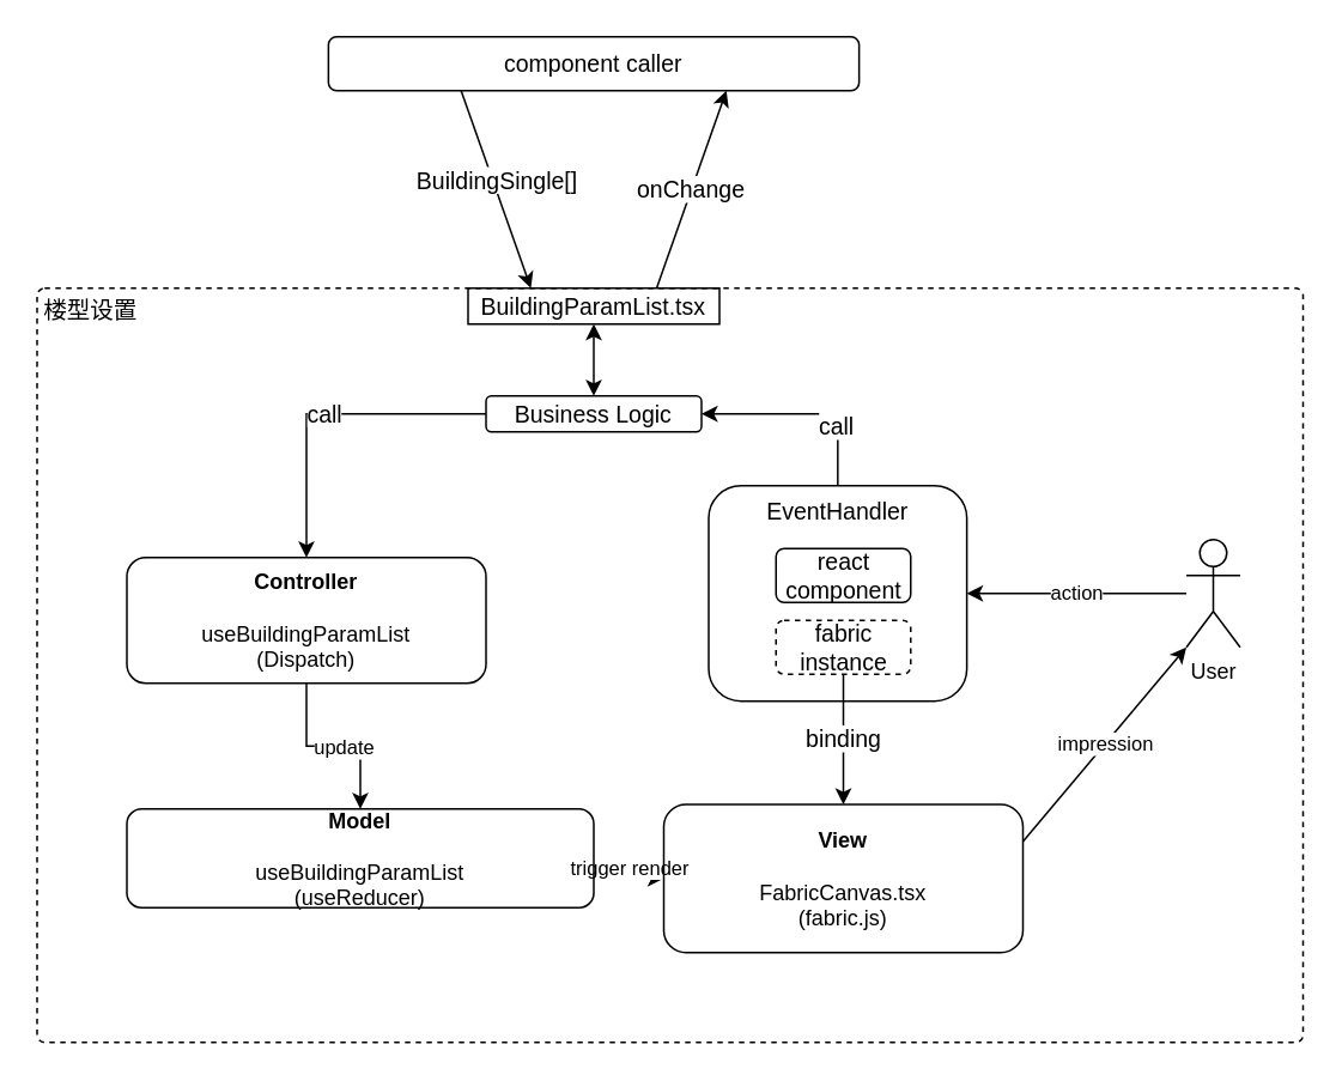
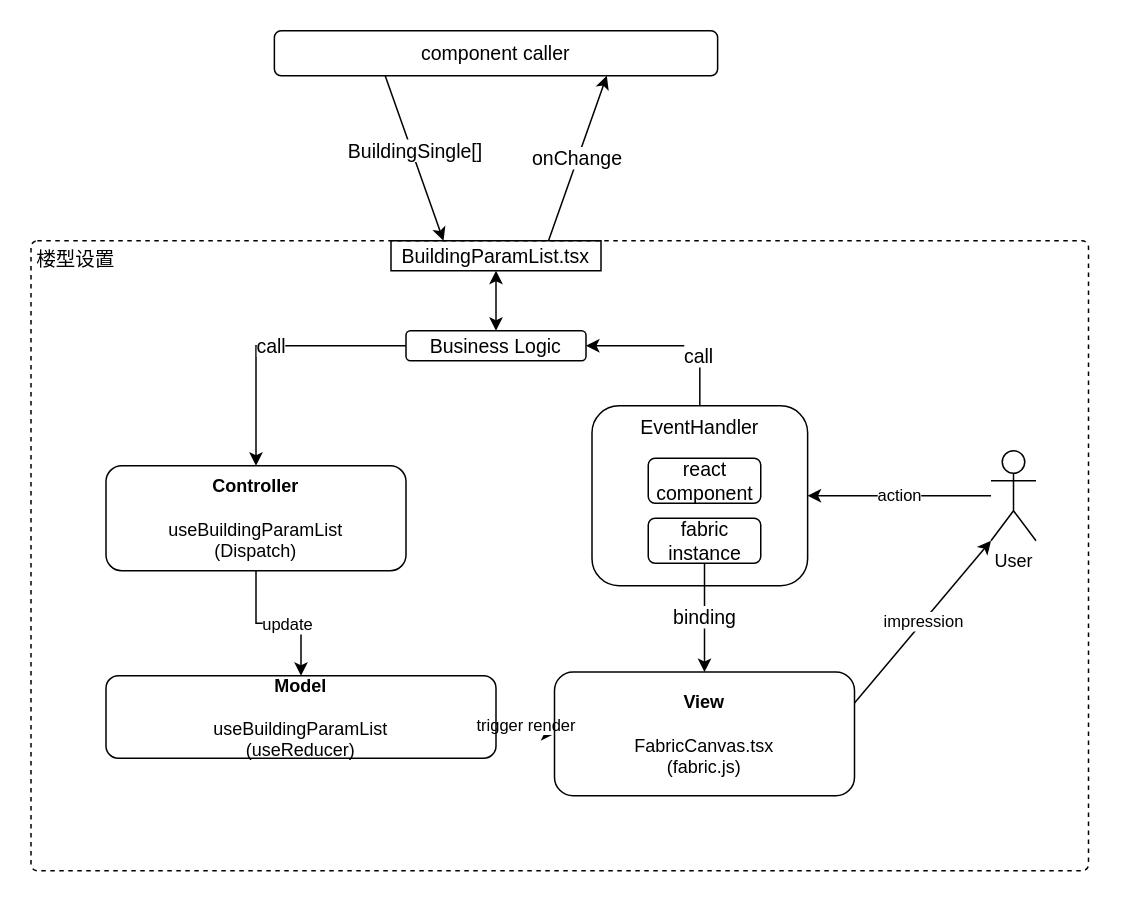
  <mxCell id="0" />
  <mxCell id="1" parent="0" />
  <mxCell id="2" value="楼型设置" style="rounded=1;whiteSpace=wrap;html=1;labelBorderColor=none;fontSize=13;fillColor=none;dashed=1;align=left;verticalAlign=top;arcSize=1;spacing=0;spacingLeft=4;" vertex="1" parent="1"><mxGeometry x="20" y="160" width="705" height="420" as="geometry" /></mxCell>
  <mxCell id="3" style="edgeStyle=orthogonalEdgeStyle;rounded=0;orthogonalLoop=1;jettySize=auto;html=1;exitX=0.5;exitY=1;exitDx=0;exitDy=0;entryX=0.5;entryY=0;entryDx=0;entryDy=0;" edge="1" parent="1" source="5" target="8"><mxGeometry relative="1" as="geometry" /></mxCell>
  <mxCell id="4" value="update" style="edgeLabel;html=1;align=center;verticalAlign=middle;resizable=0;points=[];" vertex="1" connectable="0" parent="3"><mxGeometry x="0.094" relative="1" as="geometry"><mxPoint as="offset" /></mxGeometry></mxCell>
  <mxCell id="5" value="&lt;b&gt;Controller&lt;/b&gt;&lt;br&gt;&lt;br&gt;useBuildingParamList&lt;br&gt;(Dispatch)" style="rounded=1;whiteSpace=wrap;html=1;fillColor=none;" vertex="1" parent="1"><mxGeometry x="70" y="310" width="200" height="70" as="geometry" /></mxCell>
  <mxCell id="6" value="User" style="shape=umlActor;verticalLabelPosition=bottom;verticalAlign=top;html=1;outlineConnect=0;fillColor=none;" vertex="1" parent="1"><mxGeometry x="660" y="300" width="30" height="60" as="geometry" /></mxCell>
  <mxCell id="7" value="trigger render" style="edgeStyle=orthogonalEdgeStyle;rounded=0;orthogonalLoop=1;jettySize=auto;html=1;exitX=1;exitY=0.5;exitDx=0;exitDy=0;entryX=0;entryY=0.5;entryDx=0;entryDy=0;" edge="1" parent="1" source="8" target="12"><mxGeometry relative="1" as="geometry" /></mxCell>
  <mxCell id="8" value="&lt;b&gt;Model&lt;br&gt;&lt;br&gt;&lt;/b&gt;useBuildingParamList&lt;br&gt;(useReducer)" style="rounded=1;whiteSpace=wrap;html=1;fillColor=none;" vertex="1" parent="1"><mxGeometry x="70" y="450" width="260" height="55" as="geometry" /></mxCell>
  <mxCell id="9" value="impression" style="endArrow=classic;html=1;rounded=0;exitX=1;exitY=0.25;exitDx=0;exitDy=0;entryX=0;entryY=1;entryDx=0;entryDy=0;entryPerimeter=0;" edge="1" parent="1" source="12" target="6"><mxGeometry width="50" height="50" relative="1" as="geometry"><mxPoint x="310" y="380" as="sourcePoint" /><mxPoint x="360" y="330" as="targetPoint" /></mxGeometry></mxCell>
  <mxCell id="10" value="action" style="endArrow=classic;html=1;rounded=0;entryX=1;entryY=0.5;entryDx=0;entryDy=0;" edge="1" parent="1" source="6" target="16"><mxGeometry width="50" height="50" relative="1" as="geometry"><mxPoint x="310" y="380" as="sourcePoint" /><mxPoint x="540" y="438.167" as="targetPoint" /></mxGeometry></mxCell>
  <mxCell id="11" value="" style="group" vertex="1" connectable="0" parent="1"><mxGeometry x="369" y="420" width="200" height="110" as="geometry" /></mxCell>
  <mxCell id="12" value="&lt;b&gt;View&lt;br&gt;&lt;/b&gt;&lt;br&gt;FabricCanvas.tsx&lt;br&gt;(fabric.js)" style="rounded=1;whiteSpace=wrap;html=1;fillColor=none;" vertex="1" parent="11"><mxGeometry y="27.5" width="200" height="82.5" as="geometry" /></mxCell>
  <mxCell id="13" value="call" style="edgeStyle=orthogonalEdgeStyle;rounded=0;orthogonalLoop=1;jettySize=auto;html=1;exitX=0;exitY=0.5;exitDx=0;exitDy=0;entryX=0.5;entryY=0;entryDx=0;entryDy=0;labelBackgroundColor=default;labelBorderColor=none;fontSize=13;" edge="1" parent="1" source="14" target="5"><mxGeometry relative="1" as="geometry" /></mxCell>
  <mxCell id="14" value="Business Logic" style="rounded=1;whiteSpace=wrap;html=1;fontSize=13;fillColor=none;" vertex="1" parent="1"><mxGeometry x="270" y="220" width="120" height="20" as="geometry" /></mxCell>
  <mxCell id="15" value="" style="group" vertex="1" connectable="0" parent="1"><mxGeometry x="394" y="270" width="150" height="140" as="geometry" /></mxCell>
  <mxCell id="16" value="EventHandler" style="rounded=1;whiteSpace=wrap;html=1;fontSize=13;fillColor=none;labelBorderColor=none;verticalAlign=top;align=center;" vertex="1" parent="15"><mxGeometry width="143.75" height="120" as="geometry" /></mxCell>
  <mxCell id="17" value="" style="group" vertex="1" connectable="0" parent="15"><mxGeometry x="37.5" y="35" width="75" height="70" as="geometry" /></mxCell>
- <mxCell id="18" value="fabric instance" style="rounded=1;whiteSpace=wrap;html=1;labelBorderColor=none;fontSize=13;fillColor=none;dashed=1;" vertex="1" parent="17"><mxGeometry y="40" width="75" height="30" as="geometry" /></mxCell>
+ <mxCell id="18" value="fabric instance" style="rounded=1;whiteSpace=wrap;html=1;labelBorderColor=none;fontSize=13;fillColor=none;" vertex="1" parent="17"><mxGeometry y="40" width="75" height="30" as="geometry" /></mxCell>
  <mxCell id="19" value="react component" style="rounded=1;whiteSpace=wrap;html=1;labelBorderColor=none;fontSize=13;fillColor=none;" vertex="1" parent="17"><mxGeometry width="75" height="30" as="geometry" /></mxCell>
  <mxCell id="20" value="binding" style="edgeStyle=orthogonalEdgeStyle;rounded=0;orthogonalLoop=1;jettySize=auto;html=1;exitX=0.5;exitY=1;exitDx=0;exitDy=0;entryX=0.5;entryY=0;entryDx=0;entryDy=0;labelBackgroundColor=default;labelBorderColor=none;fontSize=13;" edge="1" parent="1" source="18" target="12"><mxGeometry relative="1" as="geometry" /></mxCell>
  <mxCell id="21" style="edgeStyle=orthogonalEdgeStyle;rounded=0;orthogonalLoop=1;jettySize=auto;html=1;exitX=0.5;exitY=0;exitDx=0;exitDy=0;labelBackgroundColor=default;labelBorderColor=none;fontSize=13;entryX=1;entryY=0.5;entryDx=0;entryDy=0;" edge="1" parent="1" source="16" target="14"><mxGeometry relative="1" as="geometry" /></mxCell>
  <mxCell id="22" value="call" style="edgeLabel;html=1;align=center;verticalAlign=middle;resizable=0;points=[];fontSize=13;" vertex="1" connectable="0" parent="21"><mxGeometry x="-0.427" y="1" relative="1" as="geometry"><mxPoint as="offset" /></mxGeometry></mxCell>
  <mxCell id="23" value="component caller" style="rounded=1;whiteSpace=wrap;html=1;labelBorderColor=none;fontSize=13;fillColor=none;" vertex="1" parent="1"><mxGeometry x="182.25" y="20" width="295.5" height="30" as="geometry" /></mxCell>
  <mxCell id="24" value="" style="endArrow=classic;html=1;rounded=0;labelBackgroundColor=default;labelBorderColor=none;fontSize=13;exitX=0.25;exitY=1;exitDx=0;exitDy=0;entryX=0.25;entryY=0;entryDx=0;entryDy=0;" edge="1" parent="1" source="23" target="27"><mxGeometry width="50" height="50" relative="1" as="geometry"><mxPoint x="335" y="320" as="sourcePoint" /><mxPoint x="286" y="150" as="targetPoint" /></mxGeometry></mxCell>
  <mxCell id="25" value="BuildingSingle[]" style="edgeLabel;html=1;align=center;verticalAlign=middle;resizable=0;points=[];fontSize=13;" vertex="1" connectable="0" parent="24"><mxGeometry x="-0.084" y="2" relative="1" as="geometry"><mxPoint as="offset" /></mxGeometry></mxCell>
  <mxCell id="26" value="onChange" style="endArrow=classic;html=1;rounded=0;labelBackgroundColor=default;labelBorderColor=none;fontSize=13;entryX=0.75;entryY=1;entryDx=0;entryDy=0;exitX=0.75;exitY=0;exitDx=0;exitDy=0;" edge="1" parent="1" source="27" target="23"><mxGeometry width="50" height="50" relative="1" as="geometry"><mxPoint x="435" y="150" as="sourcePoint" /><mxPoint x="308.12" y="167.06" as="targetPoint" /></mxGeometry></mxCell>
  <mxCell id="27" value="BuildingParamList.tsx" style="rounded=0;whiteSpace=wrap;html=1;labelBorderColor=none;fontSize=13;fillColor=none;" vertex="1" parent="1"><mxGeometry x="260" y="160" width="140" height="20" as="geometry" /></mxCell>
  <mxCell id="28" value="" style="endArrow=classic;startArrow=classic;html=1;rounded=0;labelBackgroundColor=default;labelBorderColor=none;fontSize=13;entryX=0.5;entryY=1;entryDx=0;entryDy=0;" edge="1" parent="1" target="27"><mxGeometry width="50" height="50" relative="1" as="geometry"><mxPoint x="330" y="220" as="sourcePoint" /><mxPoint x="385" y="330" as="targetPoint" /></mxGeometry></mxCell>
